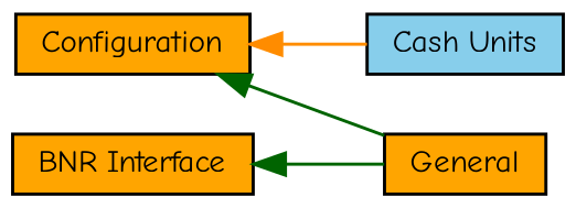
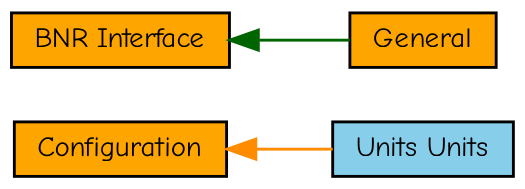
  digraph {
    fontname="Comic Neue"
    rankdir=LR
    node [color=black fillcolor=orange fontname="Comic Neue" fontsize=10 shape=record style=filled]
    edge [color=darkgreen dir=back fontname="Comic Neue" fontsize=10 labelfontname=Helvetica labelfontsize=10 shape=plaintext style=solid]
-   n1 [fillcolor=skyblue height=0.2 label="Cash Units" width=0.4]
+   n1 [fillcolor=skyblue height=0.2 label="Units Units" width=0.4]
    n2 [height=0.2 label="BNR Interface" width=0.4]
    n3 [height=0.2 label=General width=0.4]
    n4 [fontcolor=black height=0.2 label=Configuration width=0.4]
    n2 -> n3
    n4 -> n1 [color=darkorange]
-   n4 -> n3
  }
